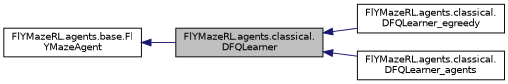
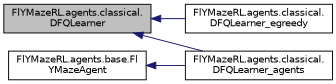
  digraph {
    rankdir=LR
    node [color=black fillcolor=white fontname=Helvetica fontsize=10 shape=record style=filled]
    edge [color=midnightblue dir=back fontname=Helvetica fontsize=10 labelfontname=Helvetica labelfontsize=10 style=solid]
    n1 [fillcolor=grey75 fontcolor=black height=0.2 label="FlYMazeRL.agents.classical.\lDFQLearner" width=0.4]
    n2 [height=0.2 label="FlYMazeRL.agents.classical.\lDFQLearner_egreedy" width=0.4]
    n3 [height=0.2 label="FlYMazeRL.agents.classical.\lDFQLearner_agents" width=0.4]
    n4 [height=0.2 label="FlYMazeRL.agents.base.Fl\lYMazeAgent" width=0.4]
    n1 -> n2
    n1 -> n3
-   n4 -> n1
+   n4 -> n3
  }
